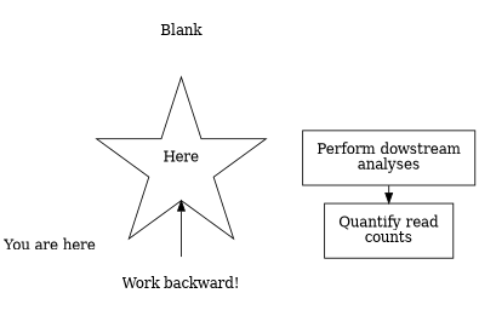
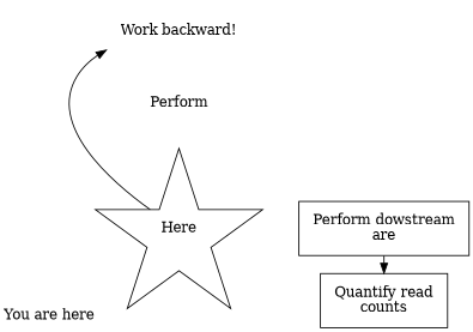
  digraph {
    rankdir=LR
    node [margin="0.2,0" shape=plaintext]
    edge [style=invis]
    Here [height=0.75 shape=star xlabel="You are here"]
    n2 [height=0.75 label="Work backward!"]
-   Blank [height=0.75]
+   Blank [height=0.75 label=Perform]
    n4 [height=0.75 label="Quantify read\ncounts" shape=rectangle]
-   n5 [height=0.75 label="Perform dowstream\nanalyses" shape=rectangle]
+   n5 [height=0.75 label="Perform dowstream\nare" shape=rectangle]
    subgraph sub_1 {
      rank=source
      Here
      n2
      Blank
    }
    subgraph sub_2 {
      rank=same
      n4
      n5
    }
    Here -> n5
-   Here -> n2 [dir=back splines=true style=""]
+   n2 -> Here [dir=back splines=true style=""]
    n2 -> Blank
    Blank -> Here
    n5 -> n4 [style=""]
  }
